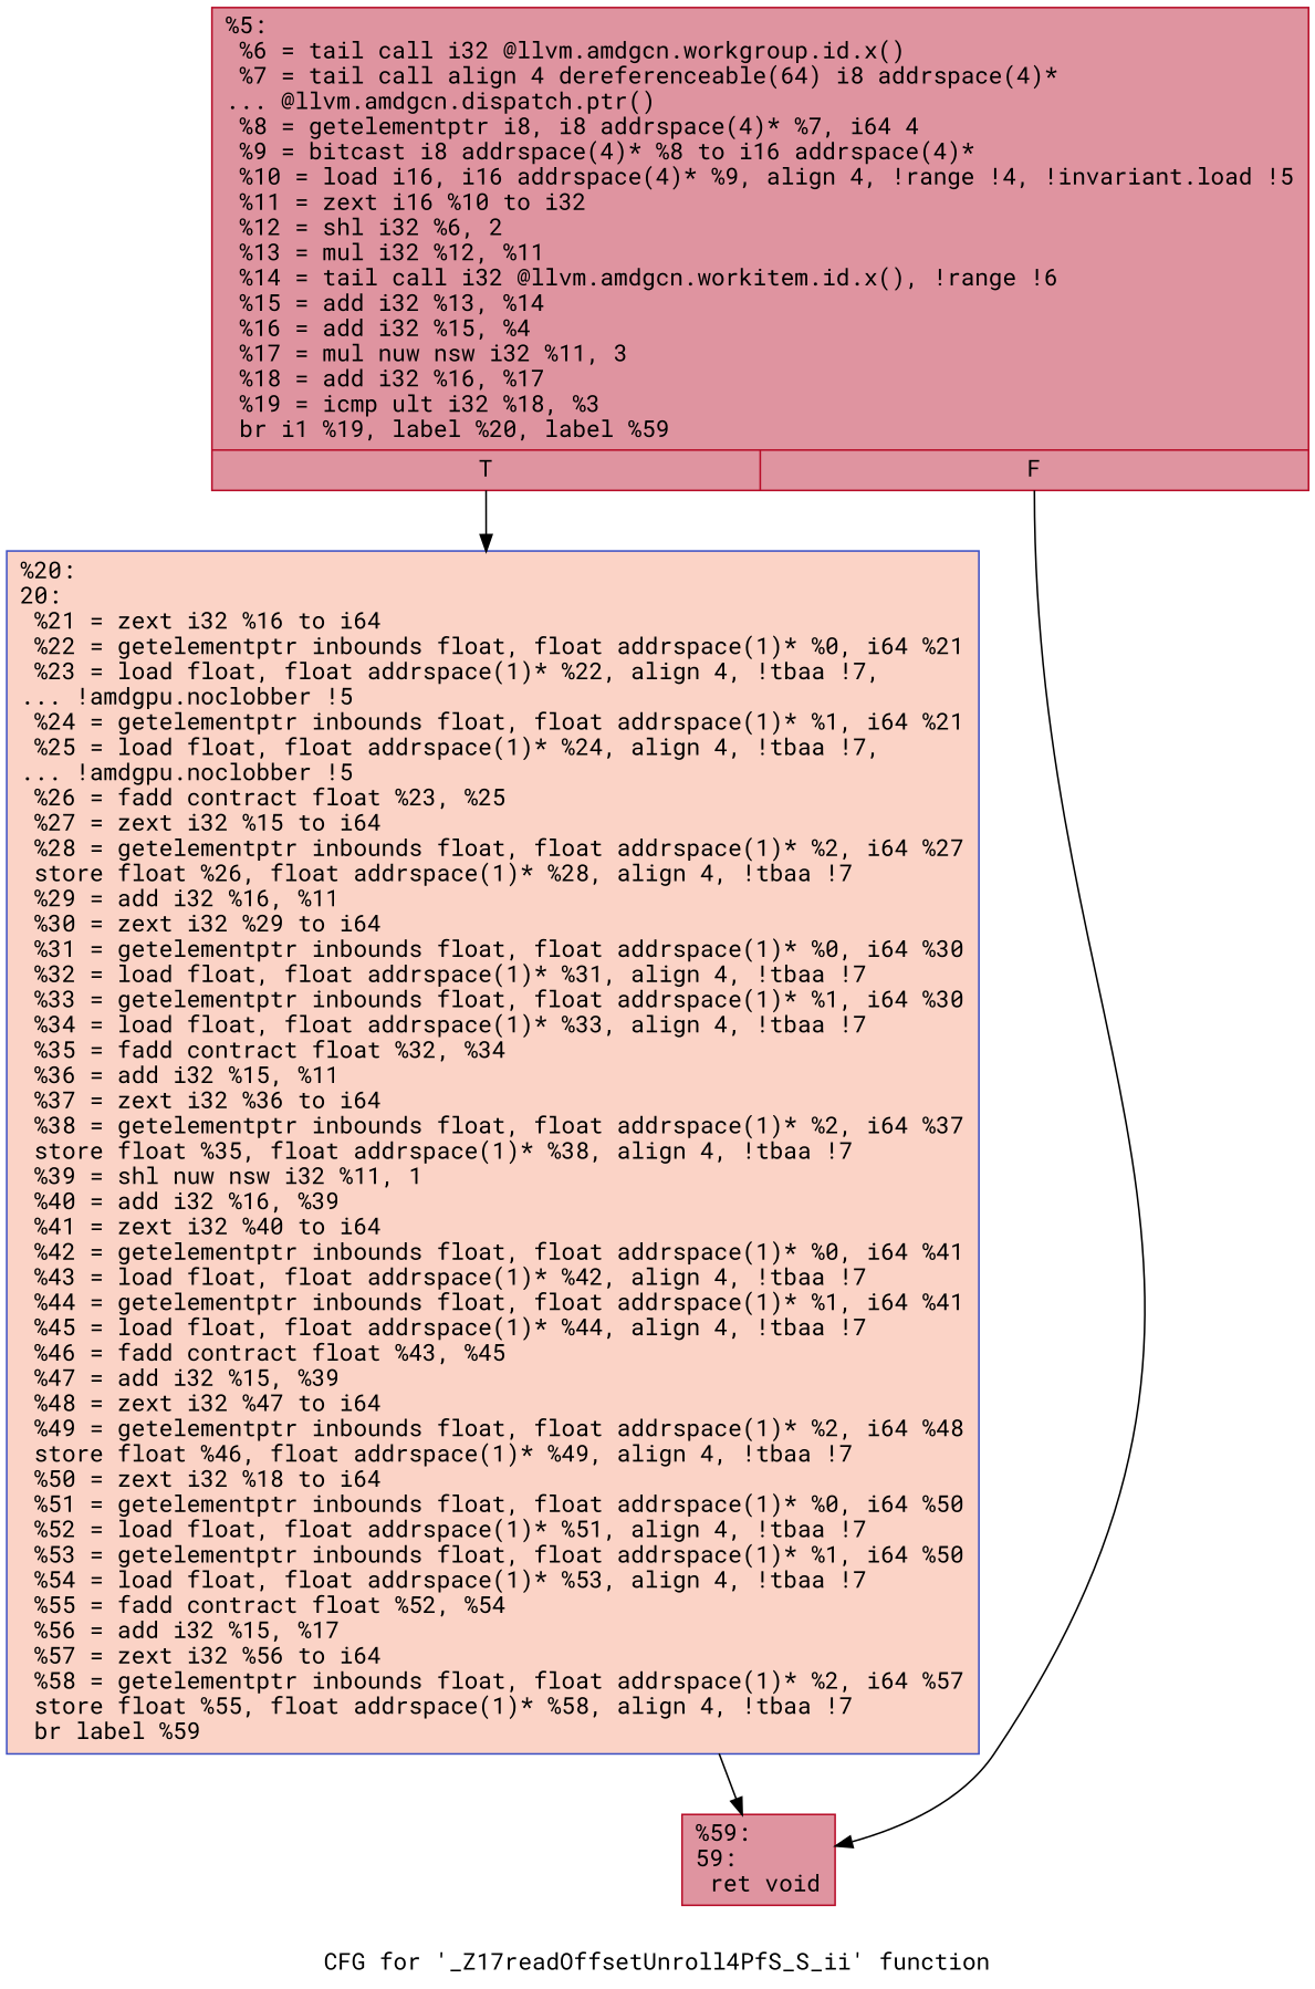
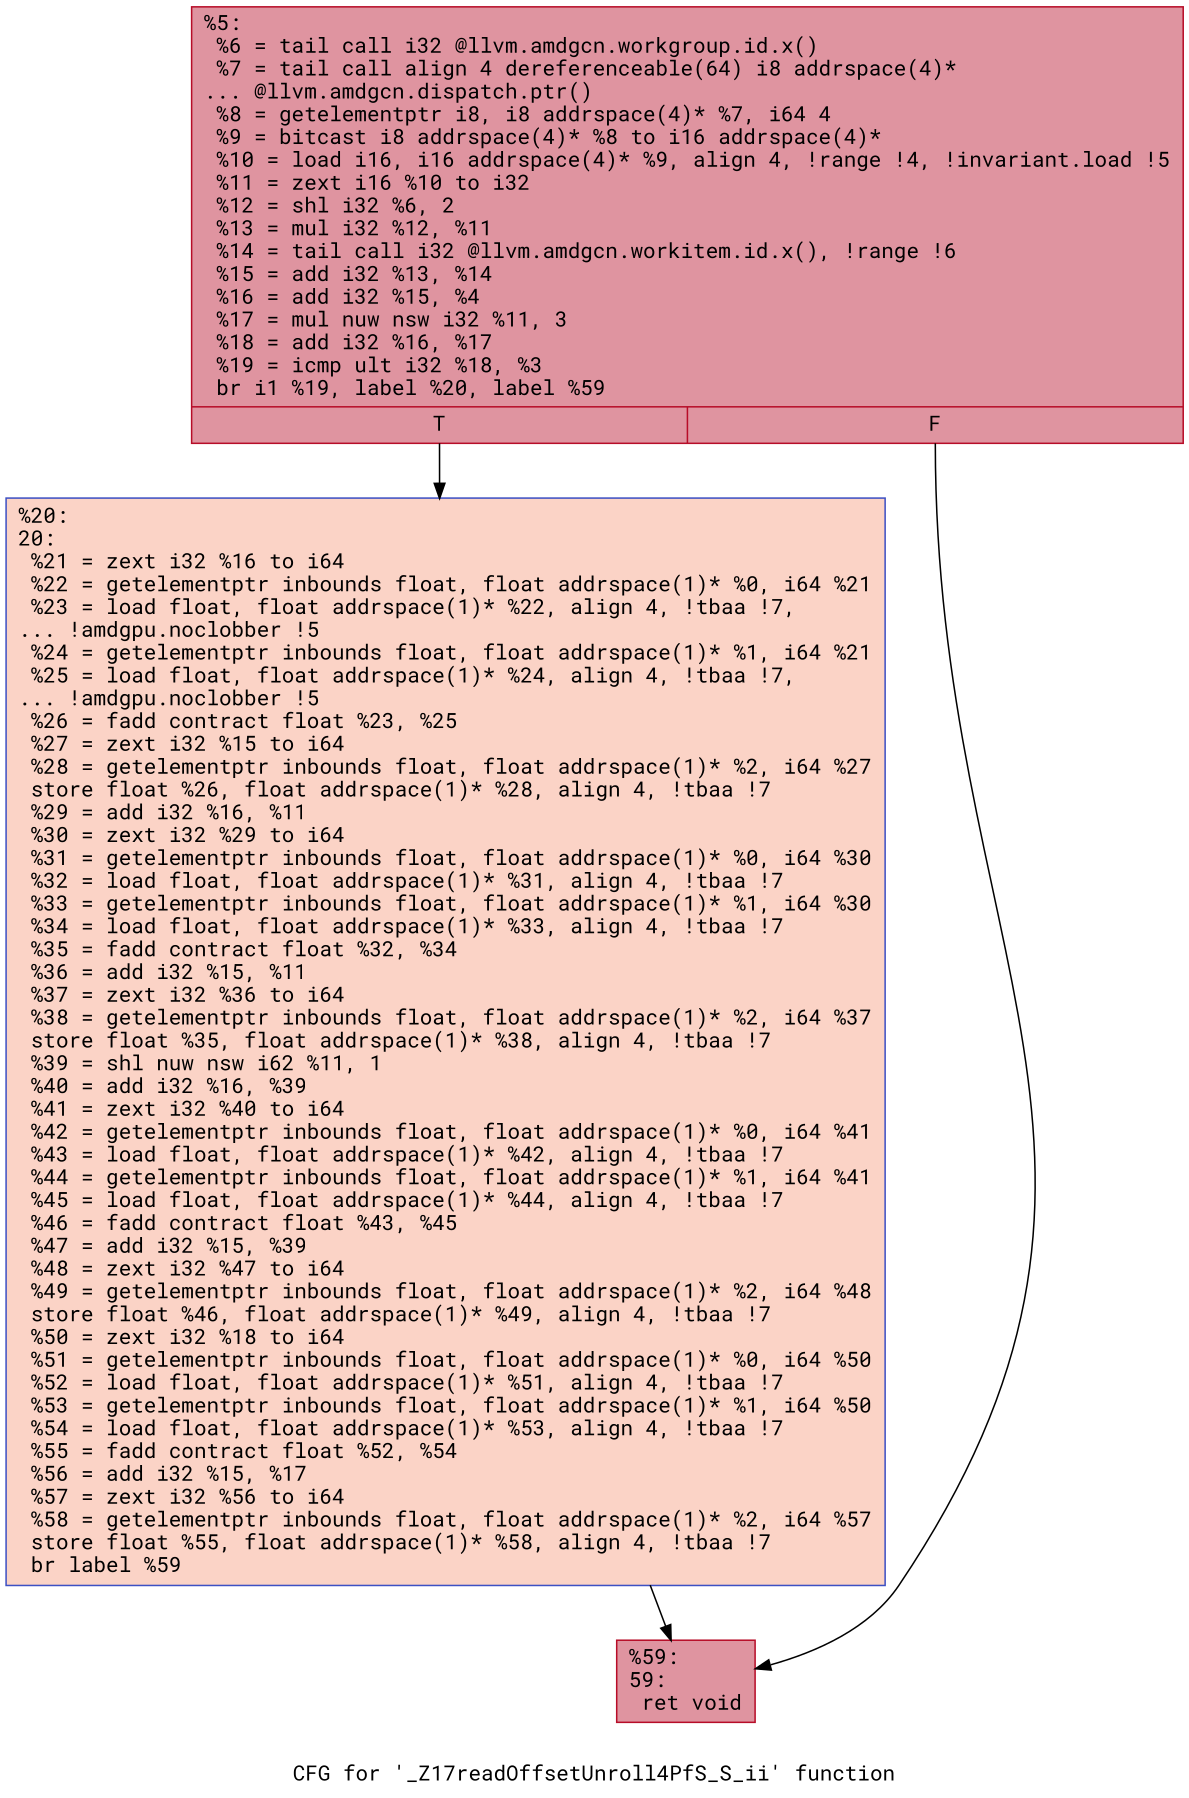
  digraph {
    label="CFG for '_Z17readOffsetUnroll4PfS_S_ii' function"
    fontname="Roboto Mono"
    node [color="#b70d28ff" fillcolor="#b70d2870" shape=record style=filled fontname="Roboto Mono"]
    edge [fontname="Roboto Mono"]
    n1 [label="{%5:\l  %6 = tail call i32 @llvm.amdgcn.workgroup.id.x()\l  %7 = tail call align 4 dereferenceable(64) i8 addrspace(4)*\l... @llvm.amdgcn.dispatch.ptr()\l  %8 = getelementptr i8, i8 addrspace(4)* %7, i64 4\l  %9 = bitcast i8 addrspace(4)* %8 to i16 addrspace(4)*\l  %10 = load i16, i16 addrspace(4)* %9, align 4, !range !4, !invariant.load !5\l  %11 = zext i16 %10 to i32\l  %12 = shl i32 %6, 2\l  %13 = mul i32 %12, %11\l  %14 = tail call i32 @llvm.amdgcn.workitem.id.x(), !range !6\l  %15 = add i32 %13, %14\l  %16 = add i32 %15, %4\l  %17 = mul nuw nsw i32 %11, 3\l  %18 = add i32 %16, %17\l  %19 = icmp ult i32 %18, %3\l  br i1 %19, label %20, label %59\l|{<s0>T|<s1>F}}"]
-   n2 [color="#3d50c3ff" fillcolor="#f59c7d70" label="{%20:\l20:                                               \l  %21 = zext i32 %16 to i64\l  %22 = getelementptr inbounds float, float addrspace(1)* %0, i64 %21\l  %23 = load float, float addrspace(1)* %22, align 4, !tbaa !7,\l... !amdgpu.noclobber !5\l  %24 = getelementptr inbounds float, float addrspace(1)* %1, i64 %21\l  %25 = load float, float addrspace(1)* %24, align 4, !tbaa !7,\l... !amdgpu.noclobber !5\l  %26 = fadd contract float %23, %25\l  %27 = zext i32 %15 to i64\l  %28 = getelementptr inbounds float, float addrspace(1)* %2, i64 %27\l  store float %26, float addrspace(1)* %28, align 4, !tbaa !7\l  %29 = add i32 %16, %11\l  %30 = zext i32 %29 to i64\l  %31 = getelementptr inbounds float, float addrspace(1)* %0, i64 %30\l  %32 = load float, float addrspace(1)* %31, align 4, !tbaa !7\l  %33 = getelementptr inbounds float, float addrspace(1)* %1, i64 %30\l  %34 = load float, float addrspace(1)* %33, align 4, !tbaa !7\l  %35 = fadd contract float %32, %34\l  %36 = add i32 %15, %11\l  %37 = zext i32 %36 to i64\l  %38 = getelementptr inbounds float, float addrspace(1)* %2, i64 %37\l  store float %35, float addrspace(1)* %38, align 4, !tbaa !7\l  %39 = shl nuw nsw i32 %11, 1\l  %40 = add i32 %16, %39\l  %41 = zext i32 %40 to i64\l  %42 = getelementptr inbounds float, float addrspace(1)* %0, i64 %41\l  %43 = load float, float addrspace(1)* %42, align 4, !tbaa !7\l  %44 = getelementptr inbounds float, float addrspace(1)* %1, i64 %41\l  %45 = load float, float addrspace(1)* %44, align 4, !tbaa !7\l  %46 = fadd contract float %43, %45\l  %47 = add i32 %15, %39\l  %48 = zext i32 %47 to i64\l  %49 = getelementptr inbounds float, float addrspace(1)* %2, i64 %48\l  store float %46, float addrspace(1)* %49, align 4, !tbaa !7\l  %50 = zext i32 %18 to i64\l  %51 = getelementptr inbounds float, float addrspace(1)* %0, i64 %50\l  %52 = load float, float addrspace(1)* %51, align 4, !tbaa !7\l  %53 = getelementptr inbounds float, float addrspace(1)* %1, i64 %50\l  %54 = load float, float addrspace(1)* %53, align 4, !tbaa !7\l  %55 = fadd contract float %52, %54\l  %56 = add i32 %15, %17\l  %57 = zext i32 %56 to i64\l  %58 = getelementptr inbounds float, float addrspace(1)* %2, i64 %57\l  store float %55, float addrspace(1)* %58, align 4, !tbaa !7\l  br label %59\l}"]
+   n2 [color="#3d50c3ff" fillcolor="#f59c7d70" label="{%20:\l20:                                               \l  %21 = zext i32 %16 to i64\l  %22 = getelementptr inbounds float, float addrspace(1)* %0, i64 %21\l  %23 = load float, float addrspace(1)* %22, align 4, !tbaa !7,\l... !amdgpu.noclobber !5\l  %24 = getelementptr inbounds float, float addrspace(1)* %1, i64 %21\l  %25 = load float, float addrspace(1)* %24, align 4, !tbaa !7,\l... !amdgpu.noclobber !5\l  %26 = fadd contract float %23, %25\l  %27 = zext i32 %15 to i64\l  %28 = getelementptr inbounds float, float addrspace(1)* %2, i64 %27\l  store float %26, float addrspace(1)* %28, align 4, !tbaa !7\l  %29 = add i32 %16, %11\l  %30 = zext i32 %29 to i64\l  %31 = getelementptr inbounds float, float addrspace(1)* %0, i64 %30\l  %32 = load float, float addrspace(1)* %31, align 4, !tbaa !7\l  %33 = getelementptr inbounds float, float addrspace(1)* %1, i64 %30\l  %34 = load float, float addrspace(1)* %33, align 4, !tbaa !7\l  %35 = fadd contract float %32, %34\l  %36 = add i32 %15, %11\l  %37 = zext i32 %36 to i64\l  %38 = getelementptr inbounds float, float addrspace(1)* %2, i64 %37\l  store float %35, float addrspace(1)* %38, align 4, !tbaa !7\l  %39 = shl nuw nsw i62 %11, 1\l  %40 = add i32 %16, %39\l  %41 = zext i32 %40 to i64\l  %42 = getelementptr inbounds float, float addrspace(1)* %0, i64 %41\l  %43 = load float, float addrspace(1)* %42, align 4, !tbaa !7\l  %44 = getelementptr inbounds float, float addrspace(1)* %1, i64 %41\l  %45 = load float, float addrspace(1)* %44, align 4, !tbaa !7\l  %46 = fadd contract float %43, %45\l  %47 = add i32 %15, %39\l  %48 = zext i32 %47 to i64\l  %49 = getelementptr inbounds float, float addrspace(1)* %2, i64 %48\l  store float %46, float addrspace(1)* %49, align 4, !tbaa !7\l  %50 = zext i32 %18 to i64\l  %51 = getelementptr inbounds float, float addrspace(1)* %0, i64 %50\l  %52 = load float, float addrspace(1)* %51, align 4, !tbaa !7\l  %53 = getelementptr inbounds float, float addrspace(1)* %1, i64 %50\l  %54 = load float, float addrspace(1)* %53, align 4, !tbaa !7\l  %55 = fadd contract float %52, %54\l  %56 = add i32 %15, %17\l  %57 = zext i32 %56 to i64\l  %58 = getelementptr inbounds float, float addrspace(1)* %2, i64 %57\l  store float %55, float addrspace(1)* %58, align 4, !tbaa !7\l  br label %59\l}"]
    n3 [label="{%59:\l59:                                               \l  ret void\l}"]
    n1 -> n2 [tailport=s0]
    n1 -> n3 [tailport=s1]
    n2 -> n3
  }
